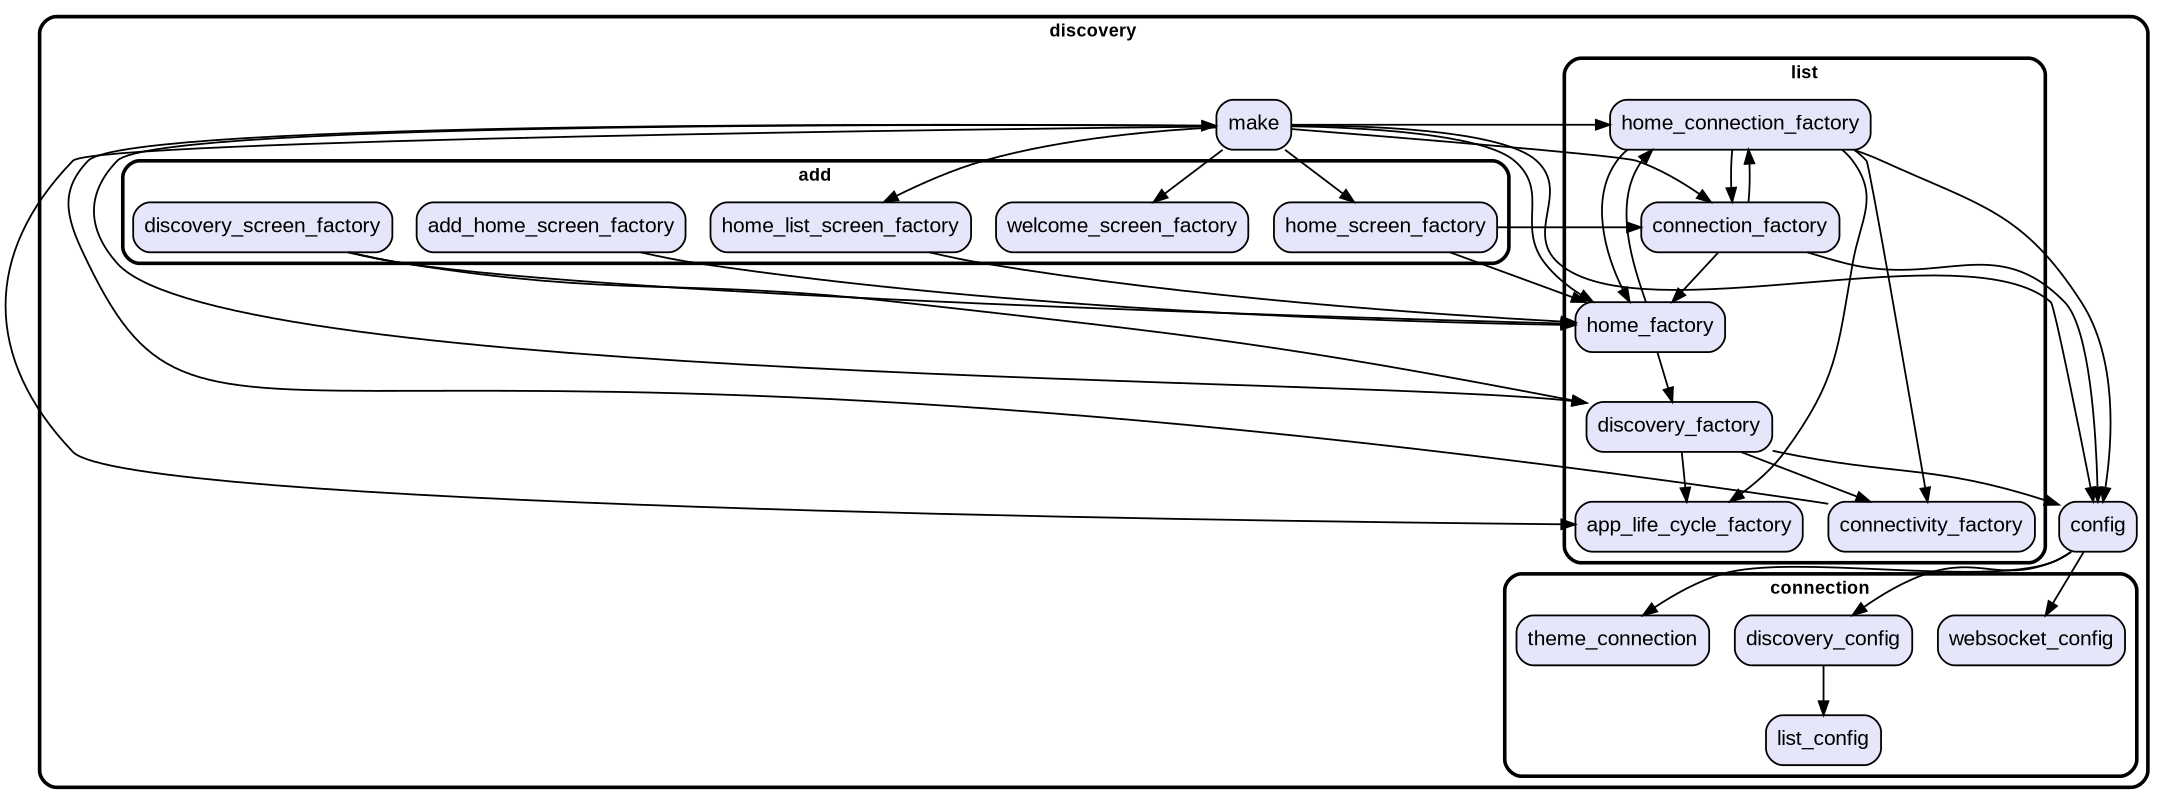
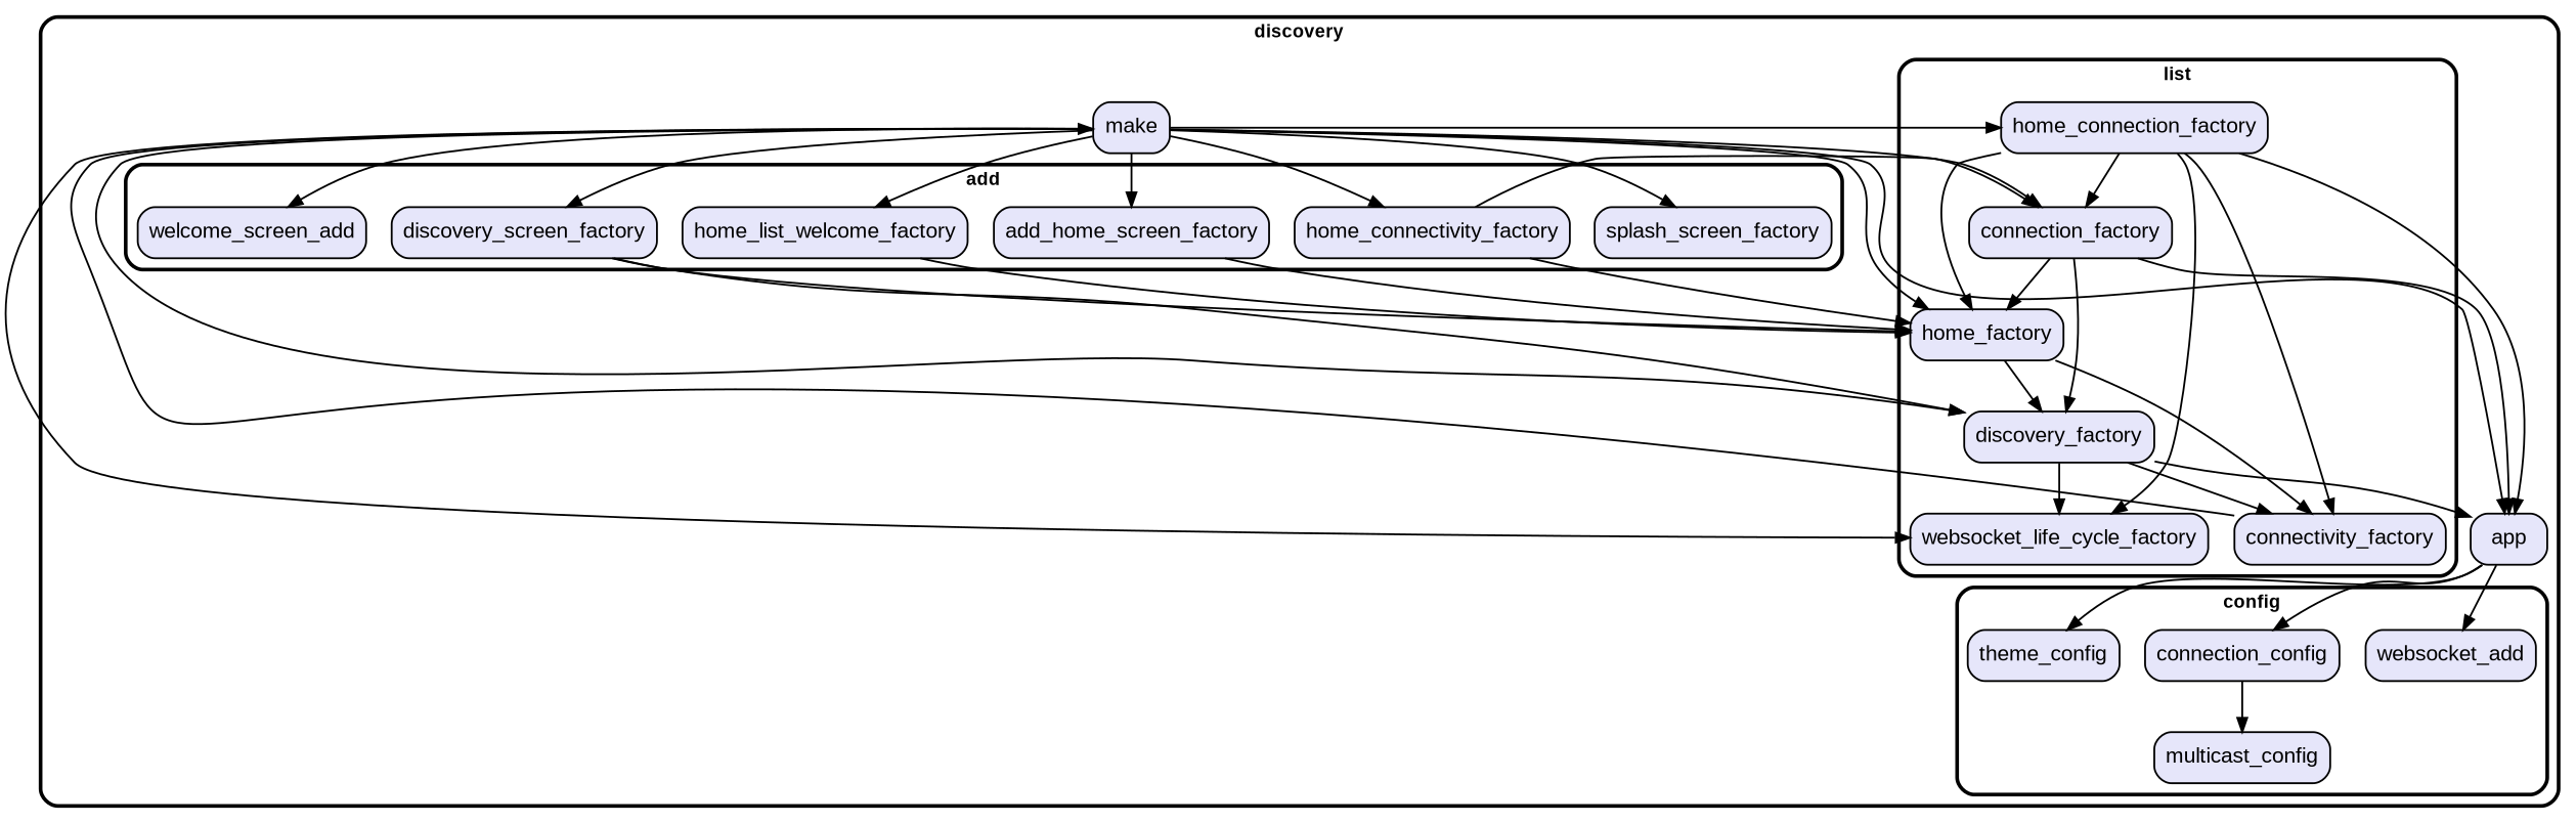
  digraph {
    fontname="Arial Black"
    fontsize=13
    penwidth=2.6
    style=rounded
    node [fillcolor=Lavender fontname=Arial fontsize=15 penwidth=1.3 shape=rect style="filled,rounded"]
    edge [penwidth=1.3]
-   n1 [label=websocket_config]
-   n2 [label=list_config]
-   n3 [label=discovery_config]
-   n4 [label=theme_connection]
+   n1 [label=websocket_add]
+   n2 [label=multicast_config]
+   n3 [label=connection_config]
+   n4 [label=theme_config]
    n5 [label=connectivity_factory]
    n6 [label=connection_factory]
    n7 [label=home_connection_factory]
    n8 [label=discovery_factory]
-   n9 [label=app_life_cycle_factory]
+   n9 [label=websocket_life_cycle_factory]
    n10 [label=home_factory]
    n11 [label=discovery_screen_factory]
-   n12 [label=welcome_screen_factory]
-   n14 [label=home_screen_factory]
+   n12 [label=welcome_screen_add]
+   n13 [label=splash_screen_factory]
+   n14 [label=home_connectivity_factory]
    n15 [label=add_home_screen_factory]
-   n16 [label=home_list_screen_factory]
-   n17 [label=config]
+   n16 [label=home_list_welcome_factory]
+   n17 [label=app]
    n18 [label=make]
    subgraph cluster_1 {
      label=discovery
      n17
      n18
      subgraph cluster_2 {
-       label=connection
+       label=config
        n1
        n2
        n3
        n4
      }
      subgraph cluster_3 {
        label=list
        n5
        n6
        n7
        n8
        n9
        n10
      }
      subgraph cluster_4 {
        label=add
        n11
        n12
+       n13
        n14
        n15
        n16
      }
    }
    n3 -> n2
    n5 -> n18
-   n6 -> n7
+   n6 -> n8
    n6 -> n10
    n6 -> n17
    n7 -> n5
    n7 -> n6
    n7 -> n9
    n7 -> n10
    n7 -> n17
    n8 -> n5
    n8 -> n9
    n8 -> n17
-   n10 -> n7
+   n10 -> n5
    n10 -> n8
    n11 -> n8
    n11 -> n10
    n14 -> n6
    n14 -> n10
    n15 -> n10
    n16 -> n10
    n17 -> n1
    n17 -> n3
    n17 -> n4
    n18 -> n6
    n18 -> n7
    n18 -> n8
    n18 -> n9
    n18 -> n10
+   n18 -> n11
    n18 -> n12
+   n18 -> n13
    n18 -> n14
+   n18 -> n15
    n18 -> n16
    n18 -> n17
  }
